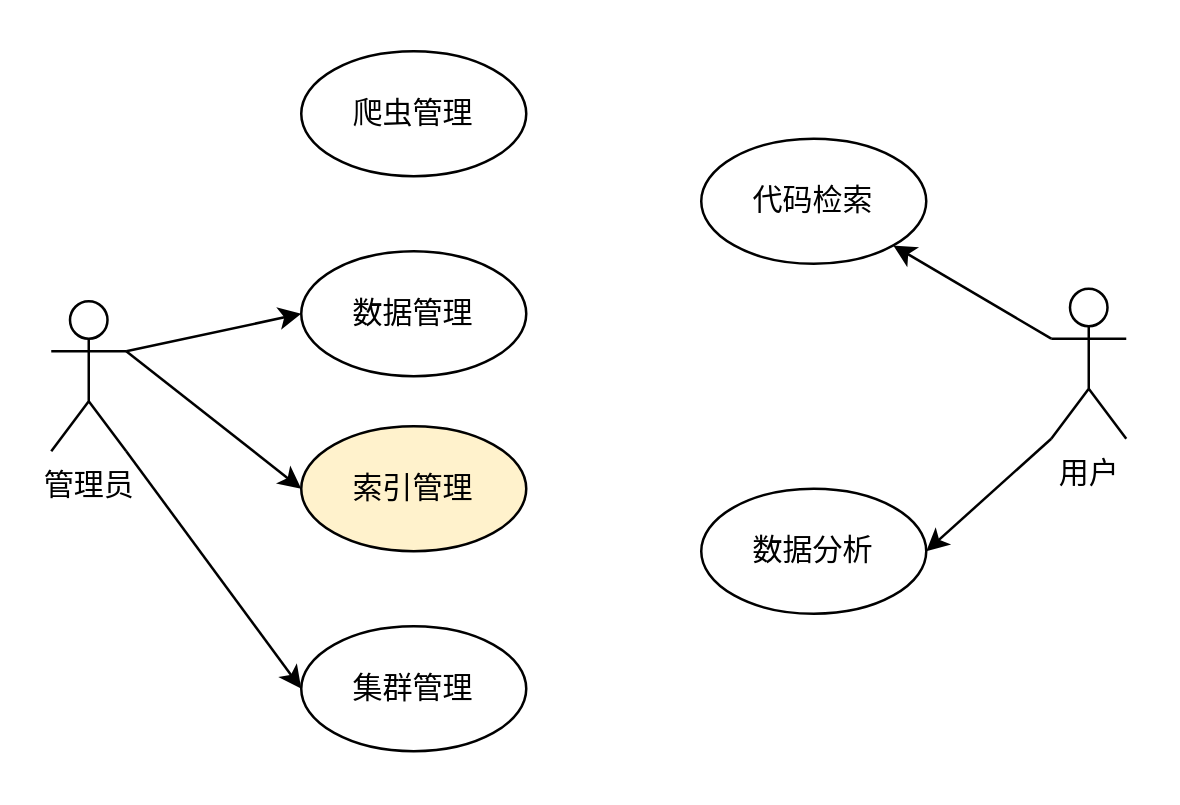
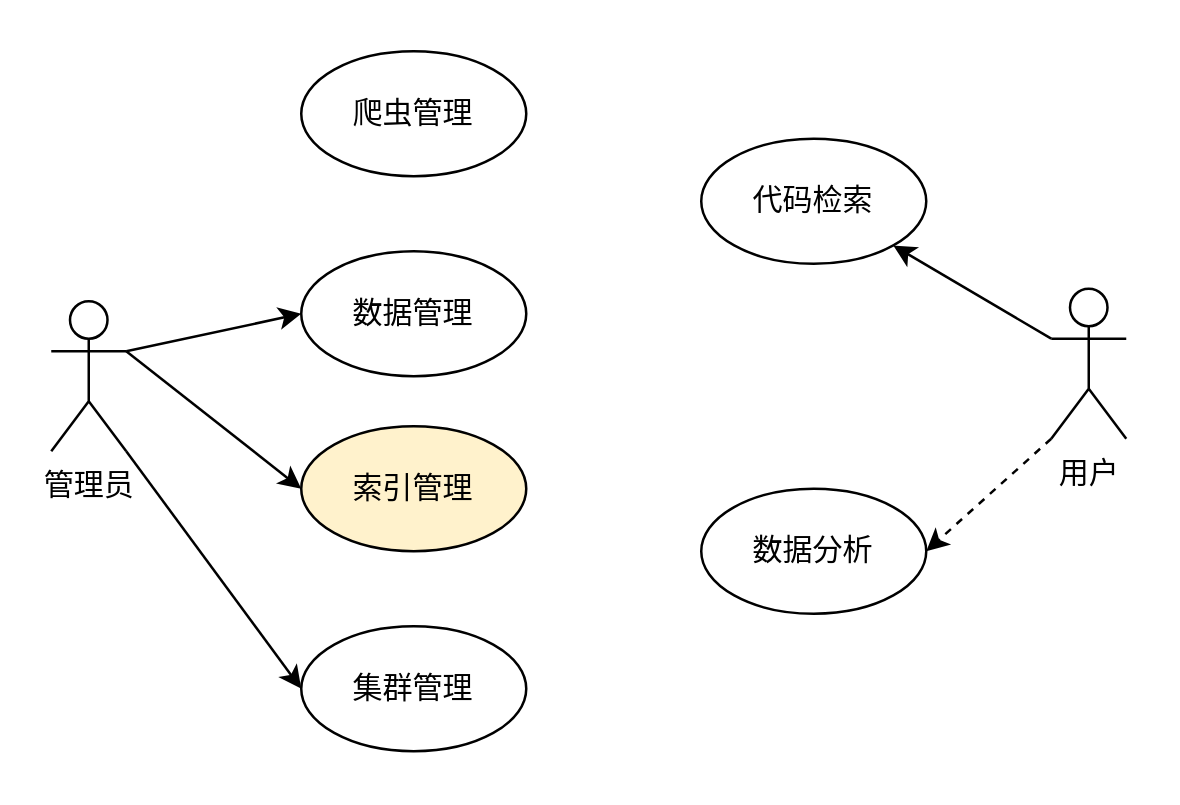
  <mxCell id="0" />
  <mxCell id="1" parent="0" />
  <mxCell id="2" style="edgeStyle=none;rounded=1;orthogonalLoop=1;jettySize=auto;html=1;exitX=1;exitY=0.333;exitDx=0;exitDy=0;exitPerimeter=0;entryX=0;entryY=0.5;entryDx=0;entryDy=0;strokeColor=default;" parent="1" source="5" target="7" edge="1"><mxGeometry relative="1" as="geometry" /></mxCell>
  <mxCell id="3" style="edgeStyle=none;rounded=1;orthogonalLoop=1;jettySize=auto;html=1;exitX=1;exitY=0.333;exitDx=0;exitDy=0;exitPerimeter=0;entryX=0;entryY=0.5;entryDx=0;entryDy=0;strokeColor=default;" parent="1" source="5" target="9" edge="1"><mxGeometry relative="1" as="geometry" /></mxCell>
  <mxCell id="4" style="edgeStyle=none;rounded=1;orthogonalLoop=1;jettySize=auto;html=1;exitX=1;exitY=1;exitDx=0;exitDy=0;exitPerimeter=0;entryX=0;entryY=0.5;entryDx=0;entryDy=0;strokeColor=default;" parent="1" source="5" target="8" edge="1"><mxGeometry relative="1" as="geometry" /></mxCell>
  <mxCell id="5" value="管理员" style="shape=umlActor;verticalLabelPosition=bottom;verticalAlign=top;html=1;" parent="1" vertex="1"><mxGeometry x="20" y="120" width="30" height="60" as="geometry" /></mxCell>
  <mxCell id="6" value="爬虫管理" style="ellipse;whiteSpace=wrap;html=1;" parent="1" vertex="1"><mxGeometry x="120" y="20" width="90" height="50" as="geometry" /></mxCell>
  <mxCell id="7" value="数据管理" style="ellipse;whiteSpace=wrap;html=1;" parent="1" vertex="1"><mxGeometry x="120" y="100" width="90" height="50" as="geometry" /></mxCell>
  <mxCell id="8" value="集群管理" style="ellipse;whiteSpace=wrap;html=1;" parent="1" vertex="1"><mxGeometry x="120" y="250" width="90" height="50" as="geometry" /></mxCell>
  <mxCell id="9" value="索引管理" style="ellipse;whiteSpace=wrap;html=1;fillColor=#fff2cc;" parent="1" vertex="1"><mxGeometry x="120" y="170" width="90" height="50" as="geometry" /></mxCell>
  <mxCell id="10" style="edgeStyle=none;rounded=1;orthogonalLoop=1;jettySize=auto;html=1;exitX=0;exitY=0.333;exitDx=0;exitDy=0;exitPerimeter=0;entryX=1;entryY=1;entryDx=0;entryDy=0;strokeColor=default;" parent="1" source="12" target="13" edge="1"><mxGeometry relative="1" as="geometry" /></mxCell>
- <mxCell id="11" style="edgeStyle=none;rounded=1;orthogonalLoop=1;jettySize=auto;html=1;exitX=0;exitY=1;exitDx=0;exitDy=0;exitPerimeter=0;entryX=1;entryY=0.5;entryDx=0;entryDy=0;strokeColor=default;" parent="1" source="12" target="14" edge="1"><mxGeometry relative="1" as="geometry" /></mxCell>
+ <mxCell id="11" style="edgeStyle=none;rounded=1;orthogonalLoop=1;jettySize=auto;html=1;exitX=0;exitY=1;exitDx=0;exitDy=0;exitPerimeter=0;entryX=1;entryY=0.5;entryDx=0;entryDy=0;strokeColor=default;dashed=1;" parent="1" source="12" target="14" edge="1"><mxGeometry relative="1" as="geometry" /></mxCell>
  <mxCell id="12" value="用户" style="shape=umlActor;verticalLabelPosition=bottom;verticalAlign=top;html=1;" parent="1" vertex="1"><mxGeometry x="420" y="115" width="30" height="60" as="geometry" /></mxCell>
  <mxCell id="13" value="代码检索" style="ellipse;whiteSpace=wrap;html=1;" parent="1" vertex="1"><mxGeometry x="280" y="55" width="90" height="50" as="geometry" /></mxCell>
  <mxCell id="14" value="数据分析" style="ellipse;whiteSpace=wrap;html=1;" parent="1" vertex="1"><mxGeometry x="280" y="195" width="90" height="50" as="geometry" /></mxCell>
